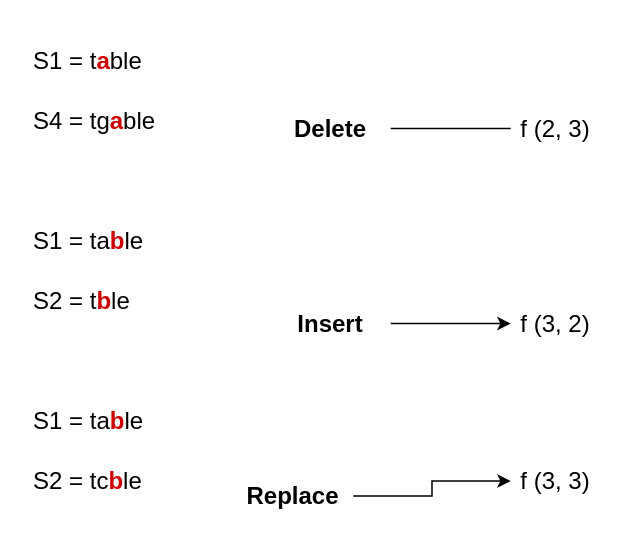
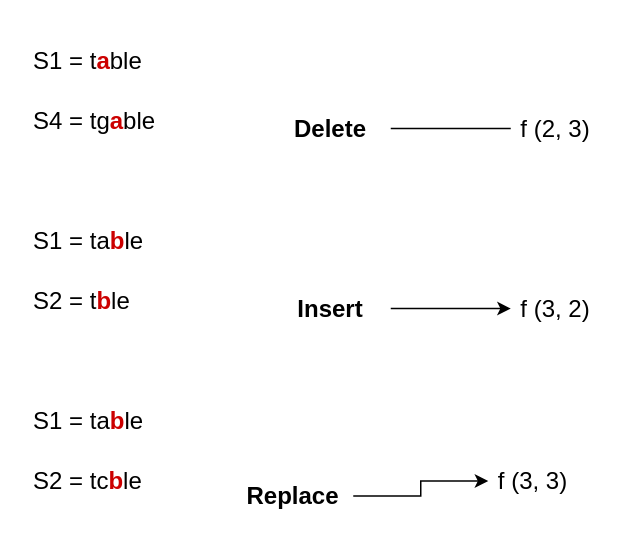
  <mxCell id="0" />
  <mxCell id="1" parent="0" />
  <mxCell id="2" value="&lt;font style=&quot;font-size: 16px;&quot;&gt;S1 = t&lt;b&gt;&lt;font color=&quot;#cc0000&quot;&gt;a&lt;/font&gt;&lt;/b&gt;ble&lt;/font&gt;" style="text;html=1;strokeColor=none;fillColor=none;align=left;verticalAlign=middle;whiteSpace=wrap;rounded=0;" vertex="1" parent="1"><mxGeometry x="20" y="20" width="120" height="40" as="geometry" /></mxCell>
  <mxCell id="3" value="&lt;font style=&quot;font-size: 16px;&quot;&gt;S4 = tg&lt;b&gt;&lt;font color=&quot;#cc0000&quot;&gt;a&lt;/font&gt;&lt;/b&gt;ble&lt;/font&gt;" style="text;html=1;strokeColor=none;fillColor=none;align=left;verticalAlign=middle;whiteSpace=wrap;rounded=0;" vertex="1" parent="1"><mxGeometry x="20" y="60" width="120" height="40" as="geometry" /></mxCell>
  <mxCell id="4" value="&lt;font style=&quot;font-size: 16px;&quot;&gt;S1 = ta&lt;b&gt;&lt;font color=&quot;#cc0000&quot;&gt;b&lt;/font&gt;&lt;/b&gt;le&lt;/font&gt;" style="text;html=1;strokeColor=none;fillColor=none;align=left;verticalAlign=middle;whiteSpace=wrap;rounded=0;" vertex="1" parent="1"><mxGeometry x="20" y="140" width="120" height="40" as="geometry" /></mxCell>
  <mxCell id="5" value="&lt;font style=&quot;font-size: 16px;&quot;&gt;S2 = t&lt;b&gt;&lt;font color=&quot;#cc0000&quot;&gt;b&lt;/font&gt;&lt;/b&gt;le&lt;/font&gt;" style="text;html=1;strokeColor=none;fillColor=none;align=left;verticalAlign=middle;whiteSpace=wrap;rounded=0;" vertex="1" parent="1"><mxGeometry x="20" y="180" width="120" height="40" as="geometry" /></mxCell>
  <mxCell id="6" value="&lt;font style=&quot;font-size: 16px;&quot;&gt;S1 = ta&lt;b&gt;&lt;font color=&quot;#cc0000&quot;&gt;b&lt;/font&gt;&lt;/b&gt;le&lt;/font&gt;" style="text;html=1;strokeColor=none;fillColor=none;align=left;verticalAlign=middle;whiteSpace=wrap;rounded=0;" vertex="1" parent="1"><mxGeometry x="20" y="260" width="110" height="40" as="geometry" /></mxCell>
  <mxCell id="7" value="&lt;font style=&quot;font-size: 16px;&quot;&gt;S2 = tc&lt;b&gt;&lt;font color=&quot;#cc0000&quot;&gt;b&lt;/font&gt;&lt;/b&gt;le&lt;/font&gt;" style="text;html=1;strokeColor=none;fillColor=none;align=left;verticalAlign=middle;whiteSpace=wrap;rounded=0;" vertex="1" parent="1"><mxGeometry x="20" y="300" width="120" height="40" as="geometry" /></mxCell>
  <mxCell id="8" style="edgeStyle=orthogonalEdgeStyle;rounded=0;orthogonalLoop=1;jettySize=auto;html=1;exitX=1;exitY=0.5;exitDx=0;exitDy=0;entryX=0;entryY=0.5;entryDx=0;entryDy=0;endArrow=none;" edge="1" parent="1" source="9" target="14"><mxGeometry relative="1" as="geometry" /></mxCell>
  <mxCell id="9" value="&lt;font style=&quot;font-size: 16px;&quot;&gt;&lt;b&gt;Delete&lt;/b&gt;&lt;/font&gt;" style="text;html=1;strokeColor=none;fillColor=none;align=center;verticalAlign=middle;whiteSpace=wrap;rounded=0;" vertex="1" parent="1"><mxGeometry x="180" y="70" width="80" height="30" as="geometry" /></mxCell>
  <mxCell id="10" style="edgeStyle=orthogonalEdgeStyle;rounded=0;orthogonalLoop=1;jettySize=auto;html=1;exitX=1;exitY=0.5;exitDx=0;exitDy=0;entryX=0;entryY=0.5;entryDx=0;entryDy=0;" edge="1" parent="1" source="11" target="16"><mxGeometry relative="1" as="geometry" /></mxCell>
  <mxCell id="11" value="&lt;font style=&quot;font-size: 16px;&quot;&gt;&lt;b&gt;Replace&lt;/b&gt;&lt;/font&gt;" style="text;html=1;strokeColor=none;fillColor=none;align=center;verticalAlign=middle;whiteSpace=wrap;rounded=0;" vertex="1" parent="1"><mxGeometry x="155" y="315" width="80" height="30" as="geometry" /></mxCell>
  <mxCell id="12" style="edgeStyle=orthogonalEdgeStyle;rounded=0;orthogonalLoop=1;jettySize=auto;html=1;exitX=1;exitY=0.5;exitDx=0;exitDy=0;entryX=0;entryY=0.5;entryDx=0;entryDy=0;" edge="1" parent="1" source="13" target="15"><mxGeometry relative="1" as="geometry" /></mxCell>
- <mxCell id="13" value="&lt;font style=&quot;font-size: 16px;&quot;&gt;&lt;b&gt;Insert&lt;/b&gt;&lt;/font&gt;" style="text;html=1;strokeColor=none;fillColor=none;align=center;verticalAlign=middle;whiteSpace=wrap;rounded=0;" vertex="1" parent="1"><mxGeometry x="180" y="200" width="80" height="30" as="geometry" /></mxCell>
+ <mxCell id="13" value="&lt;font style=&quot;font-size: 16px;&quot;&gt;&lt;b&gt;Insert&lt;/b&gt;&lt;/font&gt;" style="text;html=1;strokeColor=none;fillColor=none;align=center;verticalAlign=middle;whiteSpace=wrap;rounded=0;" vertex="1" parent="1"><mxGeometry x="180" y="190" width="80" height="30" as="geometry" /></mxCell>
  <mxCell id="14" value="&lt;span style=&quot;font-size: 16px;&quot;&gt;f (2, 3)&lt;/span&gt;" style="text;html=1;strokeColor=none;fillColor=none;align=center;verticalAlign=middle;whiteSpace=wrap;rounded=0;" vertex="1" parent="1"><mxGeometry x="340" y="70" width="60" height="30" as="geometry" /></mxCell>
- <mxCell id="15" value="&lt;span style=&quot;font-size: 16px;&quot;&gt;f (3, 2)&lt;/span&gt;" style="text;html=1;strokeColor=none;fillColor=none;align=center;verticalAlign=middle;whiteSpace=wrap;rounded=0;" vertex="1" parent="1"><mxGeometry x="340" y="200" width="60" height="30" as="geometry" /></mxCell>
- <mxCell id="16" value="&lt;span style=&quot;font-size: 16px;&quot;&gt;f (3, 3)&lt;/span&gt;" style="text;html=1;strokeColor=none;fillColor=none;align=center;verticalAlign=middle;whiteSpace=wrap;rounded=0;" vertex="1" parent="1"><mxGeometry x="340" y="305" width="60" height="30" as="geometry" /></mxCell>
+ <mxCell id="15" value="&lt;span style=&quot;font-size: 16px;&quot;&gt;f (3, 2)&lt;/span&gt;" style="text;html=1;strokeColor=none;fillColor=none;align=center;verticalAlign=middle;whiteSpace=wrap;rounded=0;" vertex="1" parent="1"><mxGeometry x="340" y="190" width="60" height="30" as="geometry" /></mxCell>
+ <mxCell id="16" value="&lt;span style=&quot;font-size: 16px;&quot;&gt;f (3, 3)&lt;/span&gt;" style="text;html=1;strokeColor=none;fillColor=none;align=center;verticalAlign=middle;whiteSpace=wrap;rounded=0;" vertex="1" parent="1"><mxGeometry x="325" y="305" width="60" height="30" as="geometry" /></mxCell>
